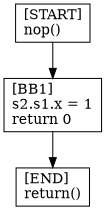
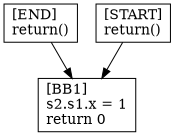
  digraph {
    node [shape=box]
    n1 [label="[END]\lreturn()\l"]
-   n2 [label="[START]\lnop()\l"]
+   n2 [label="[START]\lreturn()\l"]
    n3 [label="[BB1]\ls2.s1.x = 1\lreturn 0\l"]
    n2 -> n3
-   n3 -> n1
+   n1 -> n3
  }
